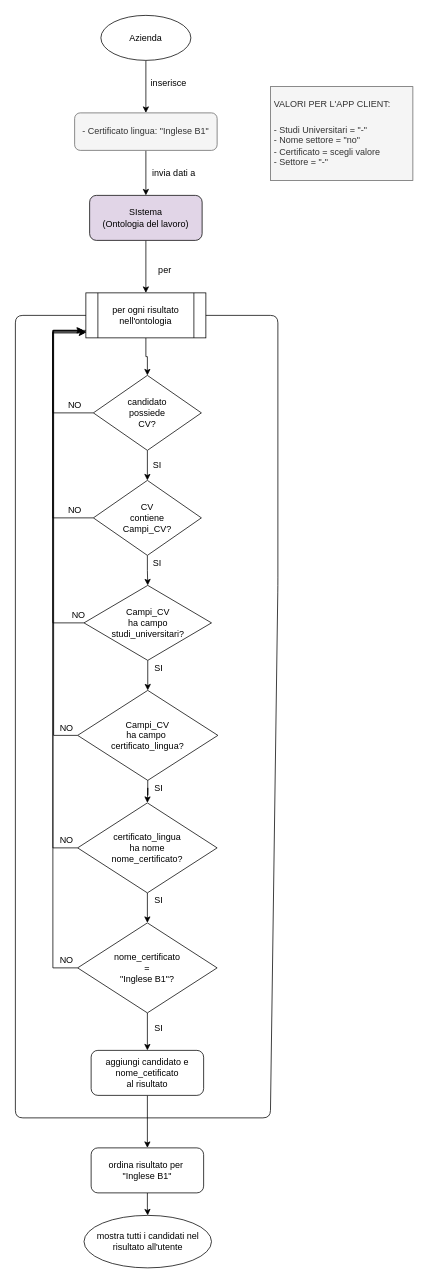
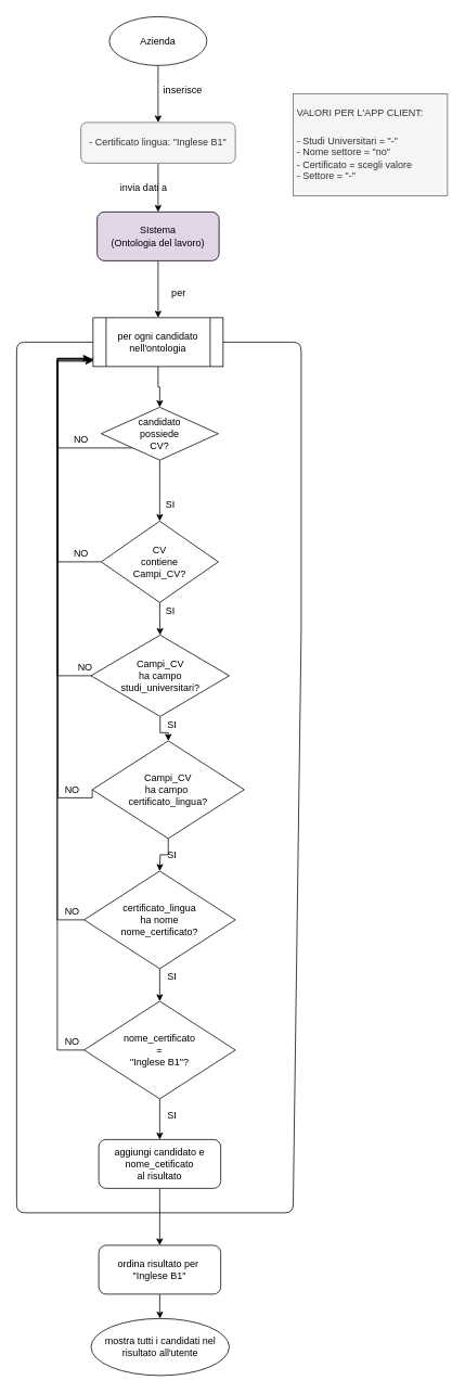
  <mxCell id="0" />
  <mxCell id="1" parent="0" />
  <mxCell id="2" style="edgeStyle=orthogonalEdgeStyle;rounded=0;orthogonalLoop=1;jettySize=auto;html=1;" parent="1" source="3" target="6" edge="1"><mxGeometry relative="1" as="geometry" /></mxCell>
  <mxCell id="3" value="Azienda" style="ellipse;whiteSpace=wrap;html=1;" parent="1" vertex="1"><mxGeometry x="134" y="20" width="120" height="60" as="geometry" /></mxCell>
  <mxCell id="4" value="inserisce" style="text;html=1;align=center;verticalAlign=middle;resizable=0;points=[];autosize=1;" parent="1" vertex="1"><mxGeometry x="194" y="100" width="60" height="20" as="geometry" /></mxCell>
  <mxCell id="5" style="edgeStyle=orthogonalEdgeStyle;rounded=0;orthogonalLoop=1;jettySize=auto;html=1;" parent="1" source="6" target="12" edge="1"><mxGeometry relative="1" as="geometry" /></mxCell>
  <mxCell id="6" value="- Certificato lingua: &quot;Inglese B1&quot;" style="rounded=1;whiteSpace=wrap;html=1;fillColor=#f5f5f5;strokeColor=#666666;fontColor=#333333;" parent="1" vertex="1"><mxGeometry x="99" y="150" width="190" height="50" as="geometry" /></mxCell>
  <mxCell id="7" style="edgeStyle=orthogonalEdgeStyle;rounded=0;orthogonalLoop=1;jettySize=auto;html=1;entryX=-0.011;entryY=0.876;entryDx=0;entryDy=0;entryPerimeter=0;" parent="1" source="9" target="15" edge="1"><mxGeometry relative="1" as="geometry"><Array as="points"><mxPoint x="70" y="550" /><mxPoint x="70" y="440" /><mxPoint x="114" y="440" /><mxPoint x="114" y="443" /></Array></mxGeometry></mxCell>
  <mxCell id="8" style="edgeStyle=orthogonalEdgeStyle;rounded=0;orthogonalLoop=1;jettySize=auto;html=1;entryX=0.5;entryY=0;entryDx=0;entryDy=0;" parent="1" source="9" target="20" edge="1"><mxGeometry relative="1" as="geometry" /></mxCell>
- <mxCell id="9" value="candidato &lt;br&gt;possiede &lt;br&gt;CV?" style="rhombus;whiteSpace=wrap;html=1;" parent="1" vertex="1"><mxGeometry x="124" y="500" width="144" height="100" as="geometry" /></mxCell>
- <mxCell id="10" value="invia dati a" style="text;html=1;align=center;verticalAlign=middle;resizable=0;points=[];autosize=1;" parent="1" vertex="1"><mxGeometry x="196" y="220" width="70" height="20" as="geometry" /></mxCell>
+ <mxCell id="9" value="candidato &lt;br&gt;possiede &lt;br&gt;CV?" style="rhombus;whiteSpace=wrap;html=1;" parent="1" vertex="1"><mxGeometry x="124" y="500" width="144" height="65" as="geometry" /></mxCell>
+ <mxCell id="10" value="invia dati a" style="text;html=1;align=center;verticalAlign=middle;resizable=0;points=[];autosize=1;" parent="1" vertex="1"><mxGeometry x="141" y="220" width="70" height="20" as="geometry" /></mxCell>
  <mxCell id="11" style="edgeStyle=orthogonalEdgeStyle;rounded=0;orthogonalLoop=1;jettySize=auto;html=1;entryX=0.5;entryY=0;entryDx=0;entryDy=0;" parent="1" source="12" target="15" edge="1"><mxGeometry relative="1" as="geometry" /></mxCell>
  <mxCell id="12" value="SIstema&lt;br&gt;(Ontologia del lavoro)" style="rounded=1;whiteSpace=wrap;html=1;fillColor=#e1d5e7;" parent="1" vertex="1"><mxGeometry x="119" y="260" width="150" height="60" as="geometry" /></mxCell>
  <mxCell id="13" value="per" style="text;html=1;align=center;verticalAlign=middle;resizable=0;points=[];autosize=1;" parent="1" vertex="1"><mxGeometry x="194" y="350" width="50" height="20" as="geometry" /></mxCell>
  <mxCell id="14" style="edgeStyle=orthogonalEdgeStyle;rounded=0;orthogonalLoop=1;jettySize=auto;html=1;" edge="1" parent="1" source="15" target="9"><mxGeometry relative="1" as="geometry" /></mxCell>
- <mxCell id="15" value="per ogni risultato nell'ontologia" style="shape=process;whiteSpace=wrap;html=1;backgroundOutline=1;" parent="1" vertex="1"><mxGeometry x="114" y="390" width="160" height="60" as="geometry" /></mxCell>
+ <mxCell id="15" value="per ogni candidato nell'ontologia" style="shape=process;whiteSpace=wrap;html=1;backgroundOutline=1;" parent="1" vertex="1"><mxGeometry x="114" y="390" width="160" height="60" as="geometry" /></mxCell>
  <mxCell id="16" value="NO" style="text;html=1;align=center;verticalAlign=middle;resizable=0;points=[];autosize=1;" parent="1" vertex="1"><mxGeometry x="84" y="530" width="30" height="20" as="geometry" /></mxCell>
  <mxCell id="17" value="SI" style="text;html=1;align=center;verticalAlign=middle;resizable=0;points=[];autosize=1;" parent="1" vertex="1"><mxGeometry x="194" y="610" width="30" height="20" as="geometry" /></mxCell>
  <mxCell id="18" style="edgeStyle=orthogonalEdgeStyle;rounded=0;orthogonalLoop=1;jettySize=auto;html=1;" parent="1" source="20" edge="1"><mxGeometry relative="1" as="geometry"><mxPoint x="110" y="440" as="targetPoint" /><Array as="points"><mxPoint x="70" y="690" /><mxPoint x="70" y="440" /><mxPoint x="110" y="440" /></Array></mxGeometry></mxCell>
  <mxCell id="19" style="edgeStyle=orthogonalEdgeStyle;rounded=0;orthogonalLoop=1;jettySize=auto;html=1;entryX=0.5;entryY=0;entryDx=0;entryDy=0;" edge="1" parent="1" source="20" target="46"><mxGeometry relative="1" as="geometry" /></mxCell>
  <mxCell id="20" value="&lt;span&gt;CV &lt;br&gt;contiene &lt;br&gt;Campi_CV?&lt;/span&gt;" style="rhombus;whiteSpace=wrap;html=1;" parent="1" vertex="1"><mxGeometry x="124" y="640" width="144" height="100" as="geometry" /></mxCell>
  <mxCell id="21" value="NO" style="text;html=1;align=center;verticalAlign=middle;resizable=0;points=[];autosize=1;" parent="1" vertex="1"><mxGeometry x="84" y="670" width="30" height="20" as="geometry" /></mxCell>
  <mxCell id="22" value="SI" style="text;html=1;align=center;verticalAlign=middle;resizable=0;points=[];autosize=1;" parent="1" vertex="1"><mxGeometry x="194" y="740" width="30" height="20" as="geometry" /></mxCell>
  <mxCell id="23" value="NO" style="text;html=1;align=center;verticalAlign=middle;resizable=0;points=[];autosize=1;" parent="1" vertex="1"><mxGeometry x="73" y="960" width="30" height="20" as="geometry" /></mxCell>
  <mxCell id="24" style="edgeStyle=orthogonalEdgeStyle;rounded=0;orthogonalLoop=1;jettySize=auto;html=1;exitX=0;exitY=0.5;exitDx=0;exitDy=0;" parent="1" source="25" edge="1"><mxGeometry relative="1" as="geometry"><mxPoint x="111" y="440" as="targetPoint" /><mxPoint x="101" y="855" as="sourcePoint" /><Array as="points"><mxPoint x="71" y="980" /><mxPoint x="71" y="440" /></Array></mxGeometry></mxCell>
- <mxCell id="25" value="&lt;span&gt;Campi_CV &lt;br&gt;ha campo&amp;nbsp;&lt;br&gt;certificato_lingua?&lt;br&gt;&lt;/span&gt;" style="rhombus;whiteSpace=wrap;html=1;" parent="1" vertex="1"><mxGeometry x="103" y="920" width="187" height="120" as="geometry" /></mxCell>
+ <mxCell id="25" value="&lt;span&gt;Campi_CV &lt;br&gt;ha campo&amp;nbsp;&lt;br&gt;certificato_lingua?&lt;br&gt;&lt;/span&gt;" style="rhombus;whiteSpace=wrap;html=1;" parent="1" vertex="1"><mxGeometry x="113" y="910" width="187" height="120" as="geometry" /></mxCell>
  <mxCell id="26" style="edgeStyle=orthogonalEdgeStyle;rounded=0;orthogonalLoop=1;jettySize=auto;html=1;entryX=0.5;entryY=0;entryDx=0;entryDy=0;" parent="1" source="25" edge="1"><mxGeometry relative="1" as="geometry"><mxPoint x="196" y="1070" as="targetPoint" /></mxGeometry></mxCell>
  <mxCell id="27" value="SI" style="text;html=1;align=center;verticalAlign=middle;resizable=0;points=[];autosize=1;" parent="1" vertex="1"><mxGeometry x="196" y="1040" width="30" height="20" as="geometry" /></mxCell>
  <mxCell id="28" style="edgeStyle=orthogonalEdgeStyle;rounded=0;orthogonalLoop=1;jettySize=auto;html=1;entryX=-0.001;entryY=0.863;entryDx=0;entryDy=0;entryPerimeter=0;exitX=0;exitY=0.5;exitDx=0;exitDy=0;endArrow=open;" parent="1" source="30" target="15" edge="1"><mxGeometry relative="1" as="geometry"><Array as="points"><mxPoint x="70" y="1130" /><mxPoint x="70" y="442" /></Array></mxGeometry></mxCell>
  <mxCell id="29" style="edgeStyle=orthogonalEdgeStyle;rounded=0;orthogonalLoop=1;jettySize=auto;html=1;entryX=0.5;entryY=0;entryDx=0;entryDy=0;" parent="1" source="30" target="41" edge="1"><mxGeometry relative="1" as="geometry"><mxPoint x="196" y="1220" as="targetPoint" /></mxGeometry></mxCell>
  <mxCell id="30" value="&lt;span&gt;certificato_lingua&lt;br&gt;ha nome&lt;br&gt;nome_certificato?&lt;br&gt;&lt;/span&gt;" style="rhombus;whiteSpace=wrap;html=1;" parent="1" vertex="1"><mxGeometry x="103" y="1070" width="186" height="120" as="geometry" /></mxCell>
  <mxCell id="31" value="SI" style="text;html=1;align=center;verticalAlign=middle;resizable=0;points=[];autosize=1;" parent="1" vertex="1"><mxGeometry x="196" y="1190" width="30" height="20" as="geometry" /></mxCell>
  <mxCell id="32" value="NO" style="text;html=1;align=center;verticalAlign=middle;resizable=0;points=[];autosize=1;" parent="1" vertex="1"><mxGeometry x="73" y="1110" width="30" height="20" as="geometry" /></mxCell>
  <mxCell id="33" style="edgeStyle=orthogonalEdgeStyle;rounded=0;orthogonalLoop=1;jettySize=auto;html=1;" edge="1" parent="1" source="34" target="50"><mxGeometry relative="1" as="geometry" /></mxCell>
  <mxCell id="34" value="aggiungi candidato e nome_cetificato&lt;br&gt;al risultato" style="rounded=1;whiteSpace=wrap;html=1;" parent="1" vertex="1"><mxGeometry x="121" y="1400" width="150" height="60" as="geometry" /></mxCell>
  <mxCell id="35" value="&lt;span&gt;mostra tutti i candidati nel risultato all'utente&lt;/span&gt;" style="ellipse;whiteSpace=wrap;html=1;" parent="1" vertex="1"><mxGeometry x="111.5" y="1620" width="170" height="70" as="geometry" /></mxCell>
  <mxCell id="36" value="" style="endArrow=none;html=1;entryX=1;entryY=0.5;entryDx=0;entryDy=0;" parent="1" target="15" edge="1"><mxGeometry width="50" height="50" relative="1" as="geometry"><mxPoint x="194" y="1490" as="sourcePoint" /><mxPoint x="220" y="780" as="targetPoint" /><Array as="points"><mxPoint x="360" y="1490" /><mxPoint x="370" y="780" /><mxPoint x="370" y="420" /></Array></mxGeometry></mxCell>
  <mxCell id="37" value="" style="endArrow=none;html=1;entryX=0;entryY=0.5;entryDx=0;entryDy=0;" parent="1" target="15" edge="1"><mxGeometry width="50" height="50" relative="1" as="geometry"><mxPoint x="194" y="1490" as="sourcePoint" /><mxPoint x="350" y="560" as="targetPoint" /><Array as="points"><mxPoint x="20" y="1490" /><mxPoint x="20" y="420" /></Array></mxGeometry></mxCell>
  <mxCell id="38" value="&lt;h1&gt;&lt;span style=&quot;font-size: 12px ; font-weight: 400 ; text-align: center&quot;&gt;VALORI PER L'APP CLIENT:&lt;/span&gt;&lt;br&gt;&lt;/h1&gt;&lt;p&gt;&lt;span style=&quot;text-align: center&quot;&gt;- Studi Universitari = &quot;-&quot;&lt;/span&gt;&lt;br style=&quot;text-align: center&quot;&gt;&lt;span style=&quot;text-align: center&quot;&gt;- Nome settore = &quot;no&quot;&lt;/span&gt;&lt;br style=&quot;text-align: center&quot;&gt;&lt;span style=&quot;text-align: center&quot;&gt;- Certificato = scegli valore&lt;/span&gt;&lt;br style=&quot;text-align: center&quot;&gt;&lt;span style=&quot;text-align: center&quot;&gt;- Settore = &quot;-&quot;&lt;/span&gt;&lt;br&gt;&lt;/p&gt;" style="text;html=1;strokeColor=#666666;fillColor=#f5f5f5;spacing=5;spacingTop=-20;whiteSpace=wrap;overflow=hidden;rounded=0;fontColor=#333333;" parent="1" vertex="1"><mxGeometry x="360" y="115" width="190" height="125" as="geometry" /></mxCell>
  <mxCell id="39" style="edgeStyle=orthogonalEdgeStyle;rounded=0;orthogonalLoop=1;jettySize=auto;html=1;entryX=0.001;entryY=0.872;entryDx=0;entryDy=0;entryPerimeter=0;" parent="1" source="41" target="15" edge="1"><mxGeometry relative="1" as="geometry"><mxPoint x="70" y="430" as="targetPoint" /><Array as="points"><mxPoint x="70" y="1290" /><mxPoint x="70" y="442" /></Array></mxGeometry></mxCell>
  <mxCell id="40" style="edgeStyle=orthogonalEdgeStyle;rounded=0;orthogonalLoop=1;jettySize=auto;html=1;entryX=0.5;entryY=0;entryDx=0;entryDy=0;" parent="1" source="41" target="34" edge="1"><mxGeometry relative="1" as="geometry" /></mxCell>
  <mxCell id="41" value="&lt;span&gt;nome_certificato&lt;br&gt;=&lt;br&gt;&lt;/span&gt;&quot;Inglese B1&quot;?&lt;span&gt;&lt;br&gt;&lt;/span&gt;" style="rhombus;whiteSpace=wrap;html=1;" parent="1" vertex="1"><mxGeometry x="103" y="1230" width="186" height="120" as="geometry" /></mxCell>
  <mxCell id="42" value="NO" style="text;html=1;align=center;verticalAlign=middle;resizable=0;points=[];autosize=1;" parent="1" vertex="1"><mxGeometry x="73" y="1270" width="30" height="20" as="geometry" /></mxCell>
  <mxCell id="43" value="SI" style="text;html=1;align=center;verticalAlign=middle;resizable=0;points=[];autosize=1;" parent="1" vertex="1"><mxGeometry x="196" y="1360" width="30" height="20" as="geometry" /></mxCell>
  <mxCell id="44" style="edgeStyle=orthogonalEdgeStyle;rounded=0;orthogonalLoop=1;jettySize=auto;html=1;" edge="1" parent="1" source="46" target="25"><mxGeometry relative="1" as="geometry" /></mxCell>
  <mxCell id="45" style="edgeStyle=orthogonalEdgeStyle;rounded=0;orthogonalLoop=1;jettySize=auto;html=1;entryX=-0.006;entryY=0.892;entryDx=0;entryDy=0;entryPerimeter=0;" edge="1" parent="1" source="46" target="15"><mxGeometry relative="1" as="geometry"><Array as="points"><mxPoint x="70" y="830" /><mxPoint x="70" y="444" /></Array></mxGeometry></mxCell>
  <mxCell id="46" value="&lt;span&gt;Campi_CV&lt;br&gt;ha campo&lt;br&gt;studi_universitari?&lt;/span&gt;" style="rhombus;whiteSpace=wrap;html=1;" vertex="1" parent="1"><mxGeometry x="111.5" y="780" width="170" height="100" as="geometry" /></mxCell>
  <mxCell id="47" value="NO" style="text;html=1;align=center;verticalAlign=middle;resizable=0;points=[];autosize=1;" vertex="1" parent="1"><mxGeometry x="89" y="810" width="30" height="20" as="geometry" /></mxCell>
  <mxCell id="48" value="SI" style="text;html=1;align=center;verticalAlign=middle;resizable=0;points=[];autosize=1;" vertex="1" parent="1"><mxGeometry x="196" y="880" width="30" height="20" as="geometry" /></mxCell>
  <mxCell id="49" style="edgeStyle=orthogonalEdgeStyle;rounded=0;orthogonalLoop=1;jettySize=auto;html=1;" edge="1" parent="1" source="50" target="35"><mxGeometry relative="1" as="geometry" /></mxCell>
  <mxCell id="50" value="ordina risultato per&amp;nbsp;&lt;br&gt;&quot;Inglese B1&quot;" style="rounded=1;whiteSpace=wrap;html=1;" vertex="1" parent="1"><mxGeometry x="121" y="1530" width="150" height="60" as="geometry" /></mxCell>
